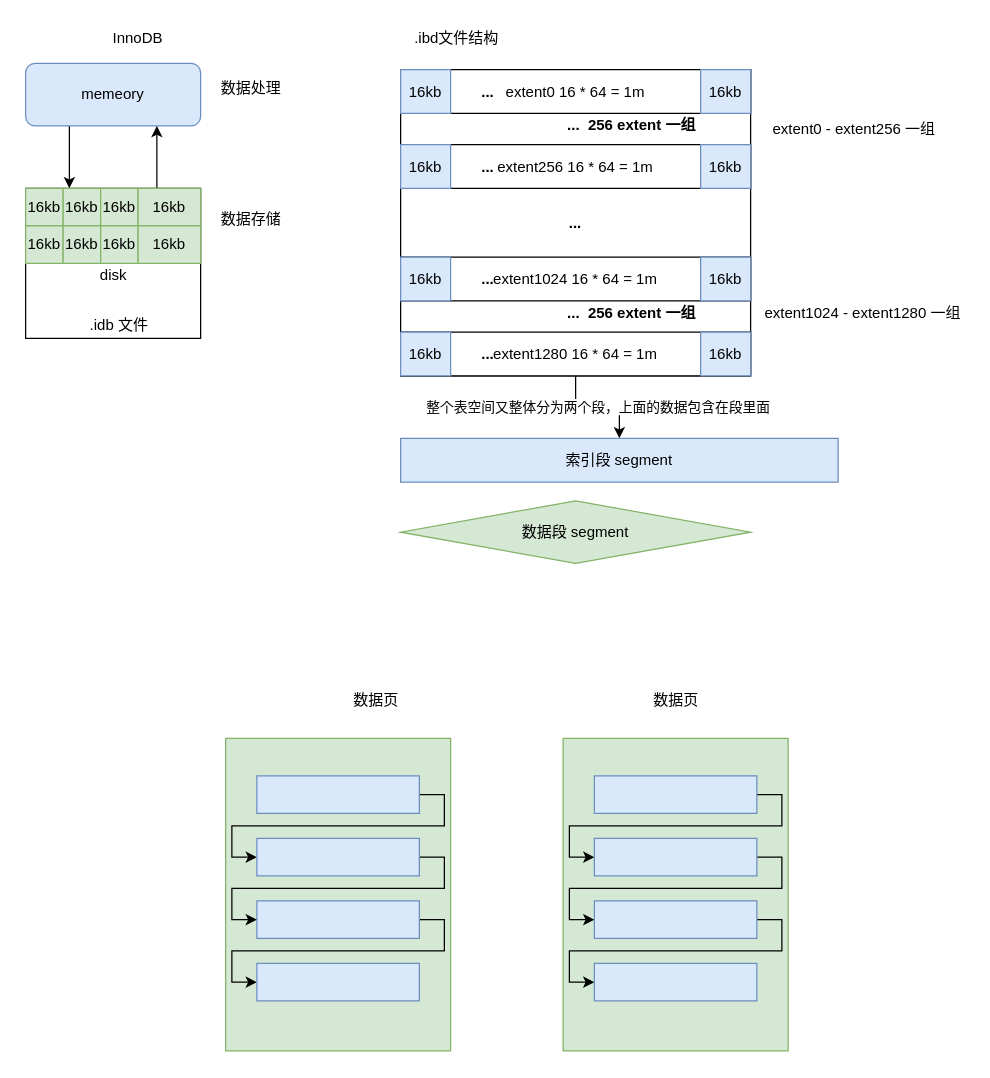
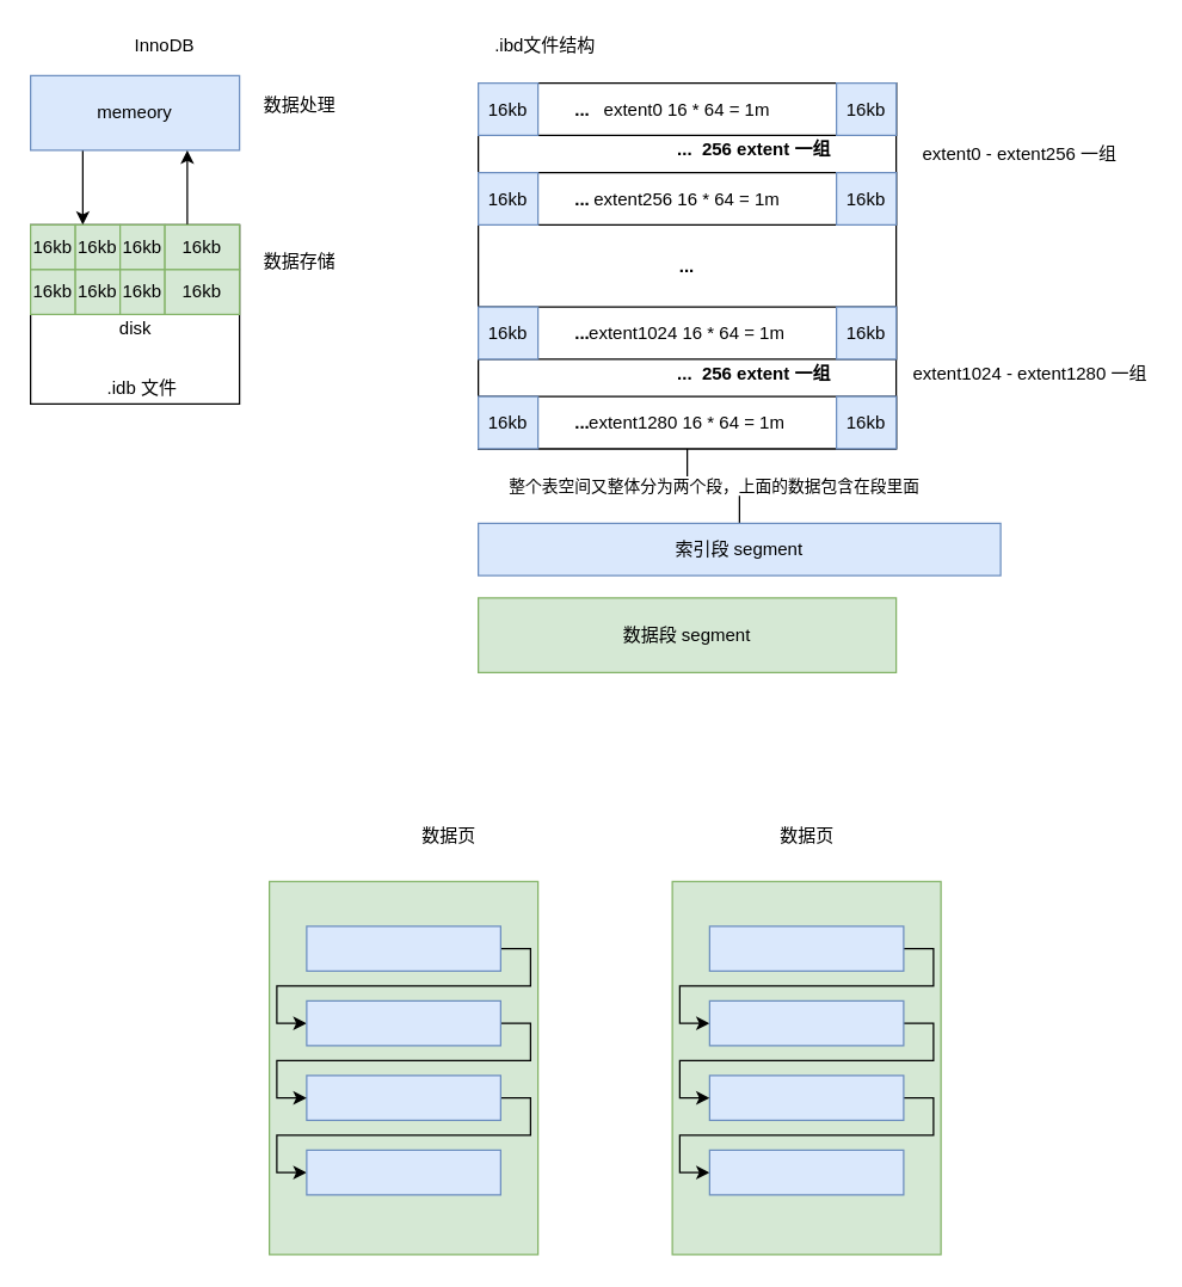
  <mxCell id="0" />
  <mxCell id="1" parent="0" />
  <mxCell id="2" style="edgeStyle=orthogonalEdgeStyle;rounded=0;orthogonalLoop=1;jettySize=auto;html=1;exitX=0.25;exitY=1;exitDx=0;exitDy=0;entryX=0.25;entryY=0;entryDx=0;entryDy=0;" parent="1" source="3" target="7" edge="1"><mxGeometry relative="1" as="geometry" /></mxCell>
- <mxCell id="3" value="memeory" style="whiteSpace=wrap;html=1;fillColor=#dae8fc;strokeColor=#6c8ebf;rounded=1;" parent="1" vertex="1"><mxGeometry x="20" y="50" width="140" height="50" as="geometry" /></mxCell>
+ <mxCell id="3" value="memeory" style="rounded=0;whiteSpace=wrap;html=1;fillColor=#dae8fc;strokeColor=#6c8ebf;" parent="1" vertex="1"><mxGeometry x="20" y="50" width="140" height="50" as="geometry" /></mxCell>
  <mxCell id="4" value="InnoDB" style="text;html=1;strokeColor=none;fillColor=none;align=center;verticalAlign=middle;whiteSpace=wrap;rounded=0;" parent="1" vertex="1"><mxGeometry x="90" y="20" width="40" height="20" as="geometry" /></mxCell>
  <mxCell id="5" value="数据处理" style="text;html=1;align=center;verticalAlign=middle;resizable=0;points=[];autosize=1;" parent="1" vertex="1"><mxGeometry x="170" y="60" width="60" height="20" as="geometry" /></mxCell>
  <mxCell id="6" style="edgeStyle=orthogonalEdgeStyle;rounded=0;orthogonalLoop=1;jettySize=auto;html=1;exitX=0.75;exitY=0;exitDx=0;exitDy=0;entryX=0.75;entryY=1;entryDx=0;entryDy=0;" parent="1" source="7" target="3" edge="1"><mxGeometry relative="1" as="geometry" /></mxCell>
  <mxCell id="7" value="" style="rounded=0;whiteSpace=wrap;html=1;" parent="1" vertex="1"><mxGeometry x="20" y="150" width="140" height="120" as="geometry" /></mxCell>
  <mxCell id="8" value="数据存储" style="text;html=1;align=center;verticalAlign=middle;resizable=0;points=[];autosize=1;" parent="1" vertex="1"><mxGeometry x="170" y="165" width="60" height="20" as="geometry" /></mxCell>
  <mxCell id="9" value="16kb" style="rounded=0;whiteSpace=wrap;html=1;fillColor=#d5e8d4;strokeColor=#82b366;" parent="1" vertex="1"><mxGeometry x="20" y="150" width="30" height="30" as="geometry" /></mxCell>
  <mxCell id="10" value="&lt;span&gt;16kb&lt;/span&gt;" style="rounded=0;whiteSpace=wrap;html=1;fillColor=#d5e8d4;strokeColor=#82b366;" parent="1" vertex="1"><mxGeometry x="20" y="180" width="30" height="30" as="geometry" /></mxCell>
  <mxCell id="11" value="disk" style="text;html=1;align=center;verticalAlign=middle;resizable=0;points=[];autosize=1;" parent="1" vertex="1"><mxGeometry x="70" y="210" width="40" height="20" as="geometry" /></mxCell>
  <mxCell id="12" value="&lt;span&gt;16kb&lt;/span&gt;" style="rounded=0;whiteSpace=wrap;html=1;fillColor=#d5e8d4;strokeColor=#82b366;" parent="1" vertex="1"><mxGeometry x="50" y="150" width="30" height="30" as="geometry" /></mxCell>
  <mxCell id="13" value="&lt;span&gt;16kb&lt;/span&gt;" style="rounded=0;whiteSpace=wrap;html=1;fillColor=#d5e8d4;strokeColor=#82b366;" parent="1" vertex="1"><mxGeometry x="80" y="150" width="30" height="30" as="geometry" /></mxCell>
  <mxCell id="14" value="&lt;span&gt;16kb&lt;/span&gt;" style="rounded=0;whiteSpace=wrap;html=1;fillColor=#d5e8d4;strokeColor=#82b366;" parent="1" vertex="1"><mxGeometry x="110" y="150" width="50" height="30" as="geometry" /></mxCell>
  <mxCell id="15" value="&lt;span&gt;16kb&lt;/span&gt;" style="rounded=0;whiteSpace=wrap;html=1;fillColor=#d5e8d4;strokeColor=#82b366;" parent="1" vertex="1"><mxGeometry x="50" y="180" width="30" height="30" as="geometry" /></mxCell>
  <mxCell id="16" value="&lt;span&gt;16kb&lt;/span&gt;" style="rounded=0;whiteSpace=wrap;html=1;fillColor=#d5e8d4;strokeColor=#82b366;" parent="1" vertex="1"><mxGeometry x="80" y="180" width="30" height="30" as="geometry" /></mxCell>
  <mxCell id="17" value="&lt;span&gt;16kb&lt;/span&gt;" style="rounded=0;whiteSpace=wrap;html=1;fillColor=#d5e8d4;strokeColor=#82b366;" parent="1" vertex="1"><mxGeometry x="110" y="180" width="50" height="30" as="geometry" /></mxCell>
  <mxCell id="18" value=".idb&amp;nbsp;文件" style="text;html=1;strokeColor=none;fillColor=none;align=center;verticalAlign=middle;whiteSpace=wrap;rounded=0;" parent="1" vertex="1"><mxGeometry x="70" y="250" width="50" height="20" as="geometry" /></mxCell>
  <mxCell id="19" style="edgeStyle=orthogonalEdgeStyle;rounded=0;orthogonalLoop=1;jettySize=auto;html=1;exitX=0.5;exitY=1;exitDx=0;exitDy=0;" parent="1" source="18" target="18" edge="1"><mxGeometry relative="1" as="geometry" /></mxCell>
  <mxCell id="20" value="" style="rounded=0;whiteSpace=wrap;html=1;" parent="1" vertex="1"><mxGeometry x="320" y="55" width="280" height="245" as="geometry" /></mxCell>
  <mxCell id="21" value=".ibd文件结构" style="text;html=1;strokeColor=none;fillColor=none;align=center;verticalAlign=middle;whiteSpace=wrap;rounded=0;" parent="1" vertex="1"><mxGeometry x="320" y="20" width="90" height="20" as="geometry" /></mxCell>
  <mxCell id="22" value="extent0 16 * 64 = 1m" style="rounded=0;whiteSpace=wrap;html=1;" parent="1" vertex="1"><mxGeometry x="320" y="55" width="280" height="35" as="geometry" /></mxCell>
  <mxCell id="23" value="16kb" style="rounded=0;whiteSpace=wrap;html=1;fillColor=#dae8fc;strokeColor=#6c8ebf;" parent="1" vertex="1"><mxGeometry x="320" y="55" width="40" height="35" as="geometry" /></mxCell>
  <mxCell id="24" value="16kb" style="rounded=0;whiteSpace=wrap;html=1;fillColor=#dae8fc;strokeColor=#6c8ebf;" parent="1" vertex="1"><mxGeometry x="560" y="55" width="40" height="35" as="geometry" /></mxCell>
  <mxCell id="25" value="extent256 16 * 64 = 1m" style="rounded=0;whiteSpace=wrap;html=1;" parent="1" vertex="1"><mxGeometry x="320" y="115" width="280" height="35" as="geometry" /></mxCell>
  <mxCell id="26" value="16kb" style="rounded=0;whiteSpace=wrap;html=1;fillColor=#dae8fc;strokeColor=#6c8ebf;" parent="1" vertex="1"><mxGeometry x="320" y="115" width="40" height="35" as="geometry" /></mxCell>
  <mxCell id="27" value="16kb" style="rounded=0;whiteSpace=wrap;html=1;fillColor=#dae8fc;strokeColor=#6c8ebf;" parent="1" vertex="1"><mxGeometry x="560" y="115" width="40" height="35" as="geometry" /></mxCell>
  <mxCell id="28" value="&lt;b&gt;...&amp;nbsp; 256 extent&amp;nbsp;一组&lt;/b&gt;" style="text;html=1;strokeColor=none;fillColor=none;align=center;verticalAlign=middle;whiteSpace=wrap;rounded=0;" parent="1" vertex="1"><mxGeometry x="440" y="90" width="130" height="20" as="geometry" /></mxCell>
  <mxCell id="29" value="&lt;b&gt;...&lt;/b&gt;" style="text;html=1;strokeColor=none;fillColor=none;align=center;verticalAlign=middle;whiteSpace=wrap;rounded=0;" parent="1" vertex="1"><mxGeometry x="370" y="62.5" width="40" height="20" as="geometry" /></mxCell>
  <mxCell id="30" value="&lt;b&gt;...&lt;/b&gt;" style="text;html=1;strokeColor=none;fillColor=none;align=center;verticalAlign=middle;whiteSpace=wrap;rounded=0;" parent="1" vertex="1"><mxGeometry x="370" y="122.5" width="40" height="20" as="geometry" /></mxCell>
  <mxCell id="31" value="extent1024 16 * 64 = 1m" style="rounded=0;whiteSpace=wrap;html=1;" parent="1" vertex="1"><mxGeometry x="320" y="205" width="280" height="35" as="geometry" /></mxCell>
  <mxCell id="32" value="16kb" style="rounded=0;whiteSpace=wrap;html=1;fillColor=#dae8fc;strokeColor=#6c8ebf;" parent="1" vertex="1"><mxGeometry x="320" y="205" width="40" height="35" as="geometry" /></mxCell>
  <mxCell id="33" value="16kb" style="rounded=0;whiteSpace=wrap;html=1;fillColor=#dae8fc;strokeColor=#6c8ebf;" parent="1" vertex="1"><mxGeometry x="560" y="205" width="40" height="35" as="geometry" /></mxCell>
- <mxCell id="34" value="整个表空间又整体分为两个段，上面的数据包含在段里面" style="edgeStyle=orthogonalEdgeStyle;rounded=0;orthogonalLoop=1;jettySize=auto;html=1;" parent="1" source="35" target="44" edge="1"><mxGeometry relative="1" as="geometry" /></mxCell>
+ <mxCell id="34" value="整个表空间又整体分为两个段，上面的数据包含在段里面" style="edgeStyle=orthogonalEdgeStyle;rounded=0;orthogonalLoop=1;jettySize=auto;html=1;endArrow=none;" parent="1" source="35" target="44" edge="1"><mxGeometry relative="1" as="geometry" /></mxCell>
  <mxCell id="35" value="extent1280 16 * 64 = 1m" style="rounded=0;whiteSpace=wrap;html=1;" parent="1" vertex="1"><mxGeometry x="320" y="265" width="280" height="35" as="geometry" /></mxCell>
  <mxCell id="36" value="16kb" style="rounded=0;whiteSpace=wrap;html=1;fillColor=#dae8fc;strokeColor=#6c8ebf;" parent="1" vertex="1"><mxGeometry x="320" y="265" width="40" height="35" as="geometry" /></mxCell>
  <mxCell id="37" value="16kb" style="rounded=0;whiteSpace=wrap;html=1;fillColor=#dae8fc;strokeColor=#6c8ebf;" parent="1" vertex="1"><mxGeometry x="560" y="265" width="40" height="35" as="geometry" /></mxCell>
  <mxCell id="38" value="&lt;b&gt;...&amp;nbsp; 256 extent&amp;nbsp;一组&lt;/b&gt;" style="text;html=1;strokeColor=none;fillColor=none;align=center;verticalAlign=middle;whiteSpace=wrap;rounded=0;" parent="1" vertex="1"><mxGeometry x="440" y="240" width="130" height="20" as="geometry" /></mxCell>
  <mxCell id="39" value="&lt;b&gt;...&lt;/b&gt;" style="text;html=1;strokeColor=none;fillColor=none;align=center;verticalAlign=middle;whiteSpace=wrap;rounded=0;" parent="1" vertex="1"><mxGeometry x="370" y="212.5" width="40" height="20" as="geometry" /></mxCell>
  <mxCell id="40" value="&lt;b&gt;...&lt;/b&gt;" style="text;html=1;strokeColor=none;fillColor=none;align=center;verticalAlign=middle;whiteSpace=wrap;rounded=0;" parent="1" vertex="1"><mxGeometry x="370" y="272.5" width="40" height="20" as="geometry" /></mxCell>
  <mxCell id="41" value="&lt;b&gt;...&lt;/b&gt;" style="text;html=1;strokeColor=none;fillColor=none;align=center;verticalAlign=middle;whiteSpace=wrap;rounded=0;" parent="1" vertex="1"><mxGeometry x="440" y="167.5" width="40" height="20" as="geometry" /></mxCell>
  <mxCell id="42" value="extent0 - extent256&amp;nbsp;一组" style="text;html=1;strokeColor=none;fillColor=none;align=center;verticalAlign=middle;whiteSpace=wrap;rounded=0;" parent="1" vertex="1"><mxGeometry x="610" y="82.5" width="146" height="40" as="geometry" /></mxCell>
  <mxCell id="43" value="extent1024 - extent1280 一组" style="text;html=1;strokeColor=none;fillColor=none;align=center;verticalAlign=middle;whiteSpace=wrap;rounded=0;" parent="1" vertex="1"><mxGeometry x="610" y="230" width="160" height="40" as="geometry" /></mxCell>
  <mxCell id="44" value="索引段&amp;nbsp;segment" style="rounded=0;whiteSpace=wrap;html=1;fillColor=#dae8fc;strokeColor=#6c8ebf;" parent="1" vertex="1"><mxGeometry x="320" y="350" width="350" height="35" as="geometry" /></mxCell>
- <mxCell id="45" value="数据段&amp;nbsp;segment" style="rhombus;whiteSpace=wrap;html=1;fillColor=#d5e8d4;strokeColor=#82b366;" parent="1" vertex="1"><mxGeometry x="320" y="400" width="280" height="50" as="geometry" /></mxCell>
+ <mxCell id="45" value="数据段&amp;nbsp;segment" style="rounded=0;whiteSpace=wrap;html=1;fillColor=#d5e8d4;strokeColor=#82b366;" parent="1" vertex="1"><mxGeometry x="320" y="400" width="280" height="50" as="geometry" /></mxCell>
  <mxCell id="46" value="" style="rounded=0;whiteSpace=wrap;html=1;fillColor=#d5e8d4;strokeColor=#82b366;" parent="1" vertex="1"><mxGeometry x="180" y="590" width="180" height="250" as="geometry" /></mxCell>
  <mxCell id="47" style="edgeStyle=orthogonalEdgeStyle;rounded=0;orthogonalLoop=1;jettySize=auto;html=1;entryX=0;entryY=0.5;entryDx=0;entryDy=0;exitX=1;exitY=0.5;exitDx=0;exitDy=0;" parent="1" source="48" target="52" edge="1"><mxGeometry relative="1" as="geometry"><Array as="points"><mxPoint x="355" y="635" /><mxPoint x="355" y="660" /><mxPoint x="185" y="660" /><mxPoint x="185" y="685" /></Array></mxGeometry></mxCell>
  <mxCell id="48" value="" style="rounded=0;whiteSpace=wrap;html=1;fillColor=#dae8fc;strokeColor=#6c8ebf;" parent="1" vertex="1"><mxGeometry x="205" y="620" width="130" height="30" as="geometry" /></mxCell>
  <mxCell id="49" style="edgeStyle=orthogonalEdgeStyle;rounded=0;orthogonalLoop=1;jettySize=auto;html=1;entryX=0;entryY=0.5;entryDx=0;entryDy=0;exitX=1;exitY=0.5;exitDx=0;exitDy=0;" parent="1" source="50" target="53" edge="1"><mxGeometry relative="1" as="geometry"><Array as="points"><mxPoint x="355" y="735" /><mxPoint x="355" y="760" /><mxPoint x="185" y="760" /><mxPoint x="185" y="785" /></Array></mxGeometry></mxCell>
  <mxCell id="50" value="" style="rounded=0;whiteSpace=wrap;html=1;fillColor=#dae8fc;strokeColor=#6c8ebf;" parent="1" vertex="1"><mxGeometry x="205" y="720" width="130" height="30" as="geometry" /></mxCell>
  <mxCell id="51" style="edgeStyle=orthogonalEdgeStyle;rounded=0;orthogonalLoop=1;jettySize=auto;html=1;entryX=0;entryY=0.5;entryDx=0;entryDy=0;exitX=1;exitY=0.5;exitDx=0;exitDy=0;" parent="1" source="52" target="50" edge="1"><mxGeometry relative="1" as="geometry"><Array as="points"><mxPoint x="355" y="685" /><mxPoint x="355" y="710" /><mxPoint x="185" y="710" /><mxPoint x="185" y="735" /></Array></mxGeometry></mxCell>
  <mxCell id="52" value="" style="rounded=0;whiteSpace=wrap;html=1;fillColor=#dae8fc;strokeColor=#6c8ebf;" parent="1" vertex="1"><mxGeometry x="205" y="670" width="130" height="30" as="geometry" /></mxCell>
  <mxCell id="53" value="" style="rounded=0;whiteSpace=wrap;html=1;fillColor=#dae8fc;strokeColor=#6c8ebf;" parent="1" vertex="1"><mxGeometry x="205" y="770" width="130" height="30" as="geometry" /></mxCell>
  <mxCell id="54" value="" style="rounded=0;whiteSpace=wrap;html=1;fillColor=#d5e8d4;strokeColor=#82b366;" parent="1" vertex="1"><mxGeometry x="450" y="590" width="180" height="250" as="geometry" /></mxCell>
  <mxCell id="55" value="数据页" style="text;html=1;align=center;verticalAlign=middle;resizable=0;points=[];autosize=1;strokeColor=none;" parent="1" vertex="1"><mxGeometry x="275" y="550" width="50" height="20" as="geometry" /></mxCell>
  <mxCell id="56" value="数据页" style="text;html=1;align=center;verticalAlign=middle;resizable=0;points=[];autosize=1;strokeColor=none;" parent="1" vertex="1"><mxGeometry x="515" y="550" width="50" height="20" as="geometry" /></mxCell>
  <mxCell id="57" style="edgeStyle=orthogonalEdgeStyle;rounded=0;orthogonalLoop=1;jettySize=auto;html=1;entryX=0;entryY=0.5;entryDx=0;entryDy=0;exitX=1;exitY=0.5;exitDx=0;exitDy=0;" parent="1" source="58" target="62" edge="1"><mxGeometry relative="1" as="geometry"><Array as="points"><mxPoint x="625" y="635" /><mxPoint x="625" y="660" /><mxPoint x="455" y="660" /><mxPoint x="455" y="685" /></Array></mxGeometry></mxCell>
  <mxCell id="58" value="" style="rounded=0;whiteSpace=wrap;html=1;fillColor=#dae8fc;strokeColor=#6c8ebf;" parent="1" vertex="1"><mxGeometry x="475" y="620" width="130" height="30" as="geometry" /></mxCell>
  <mxCell id="59" style="edgeStyle=orthogonalEdgeStyle;rounded=0;orthogonalLoop=1;jettySize=auto;html=1;entryX=0;entryY=0.5;entryDx=0;entryDy=0;exitX=1;exitY=0.5;exitDx=0;exitDy=0;" parent="1" source="60" target="63" edge="1"><mxGeometry relative="1" as="geometry"><Array as="points"><mxPoint x="625" y="735" /><mxPoint x="625" y="760" /><mxPoint x="455" y="760" /><mxPoint x="455" y="785" /></Array></mxGeometry></mxCell>
  <mxCell id="60" value="" style="rounded=0;whiteSpace=wrap;html=1;fillColor=#dae8fc;strokeColor=#6c8ebf;" parent="1" vertex="1"><mxGeometry x="475" y="720" width="130" height="30" as="geometry" /></mxCell>
  <mxCell id="61" style="edgeStyle=orthogonalEdgeStyle;rounded=0;orthogonalLoop=1;jettySize=auto;html=1;entryX=0;entryY=0.5;entryDx=0;entryDy=0;exitX=1;exitY=0.5;exitDx=0;exitDy=0;" parent="1" source="62" target="60" edge="1"><mxGeometry relative="1" as="geometry"><Array as="points"><mxPoint x="625" y="685" /><mxPoint x="625" y="710" /><mxPoint x="455" y="710" /><mxPoint x="455" y="735" /></Array></mxGeometry></mxCell>
  <mxCell id="62" value="" style="rounded=0;whiteSpace=wrap;html=1;fillColor=#dae8fc;strokeColor=#6c8ebf;" parent="1" vertex="1"><mxGeometry x="475" y="670" width="130" height="30" as="geometry" /></mxCell>
  <mxCell id="63" value="" style="rounded=0;whiteSpace=wrap;html=1;fillColor=#dae8fc;strokeColor=#6c8ebf;" parent="1" vertex="1"><mxGeometry x="475" y="770" width="130" height="30" as="geometry" /></mxCell>
